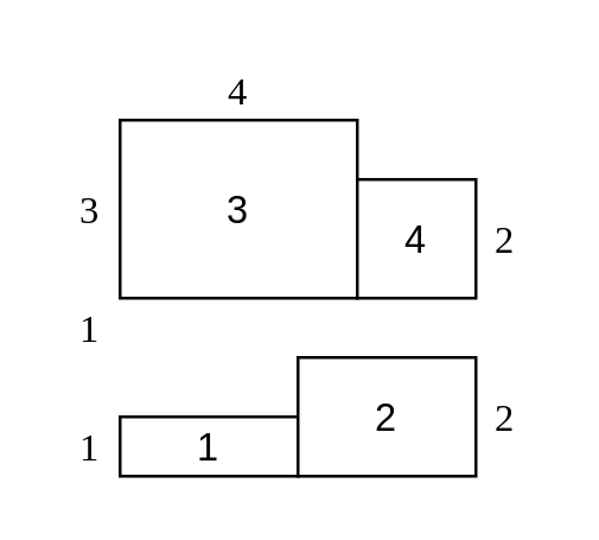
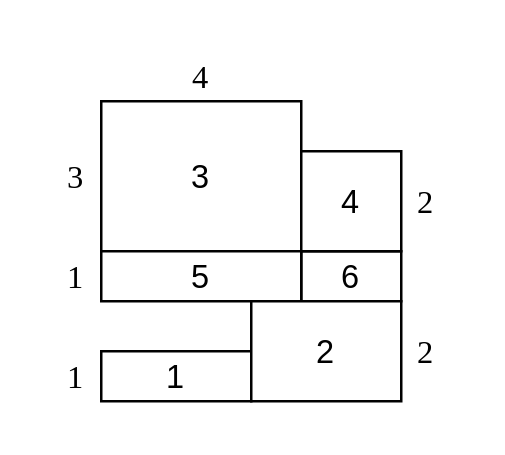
  <mxCell id="0" />
  <mxCell id="1" parent="0" />
  <mxCell id="2" value="" style="group;fontSize=12;" vertex="1" connectable="0" parent="1"><mxGeometry x="40" y="40" width="120" height="120" as="geometry" /></mxCell>
  <mxCell id="3" value="3" style="rounded=0;whiteSpace=wrap;html=1;fontSize=13;" vertex="1" parent="2"><mxGeometry width="80" height="60" as="geometry" /></mxCell>
+ <mxCell id="4" value="6" style="rounded=0;whiteSpace=wrap;html=1;fontSize=13;direction=south;" vertex="1" parent="2"><mxGeometry x="80" y="60" width="40" height="20" as="geometry" /></mxCell>
+ <mxCell id="5" value="5" style="rounded=0;whiteSpace=wrap;html=1;fontSize=13;" vertex="1" parent="2"><mxGeometry y="60" width="80" height="20" as="geometry" /></mxCell>
  <mxCell id="6" value="4" style="rounded=0;whiteSpace=wrap;html=1;fontSize=13;" vertex="1" parent="2"><mxGeometry x="80" y="20" width="40" height="40" as="geometry" /></mxCell>
  <mxCell id="7" value="1" style="rounded=0;whiteSpace=wrap;html=1;fontSize=13;" vertex="1" parent="2"><mxGeometry y="100" width="60" height="20" as="geometry" /></mxCell>
  <mxCell id="8" value="2" style="rounded=0;whiteSpace=wrap;html=1;fontSize=13;" vertex="1" parent="2"><mxGeometry x="60" y="80" width="60" height="40" as="geometry" /></mxCell>
  <mxCell id="9" value="3" style="text;html=1;strokeColor=none;fillColor=none;align=center;verticalAlign=middle;whiteSpace=wrap;rounded=0;fontSize=13;fontFamily=Times New Roman;" vertex="1" parent="1"><mxGeometry x="20" y="60" width="20" height="20" as="geometry" /></mxCell>
  <mxCell id="10" value="4" style="text;html=1;strokeColor=none;fillColor=none;align=center;verticalAlign=middle;whiteSpace=wrap;rounded=0;fontSize=13;fontFamily=Times New Roman;" vertex="1" parent="1"><mxGeometry x="70" y="20" width="20" height="20" as="geometry" /></mxCell>
  <mxCell id="11" value="1" style="text;html=1;strokeColor=none;fillColor=none;align=center;verticalAlign=middle;whiteSpace=wrap;rounded=0;fontSize=13;fontFamily=Times New Roman;" vertex="1" parent="1"><mxGeometry x="20" y="100" width="20" height="20" as="geometry" /></mxCell>
  <mxCell id="12" value="1" style="text;html=1;strokeColor=none;fillColor=none;align=center;verticalAlign=middle;whiteSpace=wrap;rounded=0;fontSize=13;fontFamily=Times New Roman;" vertex="1" parent="1"><mxGeometry x="20" y="140" width="20" height="20" as="geometry" /></mxCell>
  <mxCell id="13" value="2" style="text;html=1;strokeColor=none;fillColor=none;align=center;verticalAlign=middle;whiteSpace=wrap;rounded=0;fontSize=13;fontFamily=Times New Roman;" vertex="1" parent="1"><mxGeometry x="160" y="130" width="20" height="20" as="geometry" /></mxCell>
  <mxCell id="14" value="2" style="text;html=1;strokeColor=none;fillColor=none;align=center;verticalAlign=middle;whiteSpace=wrap;rounded=0;fontSize=13;fontFamily=Times New Roman;" vertex="1" parent="1"><mxGeometry x="160" y="70" width="20" height="20" as="geometry" /></mxCell>
